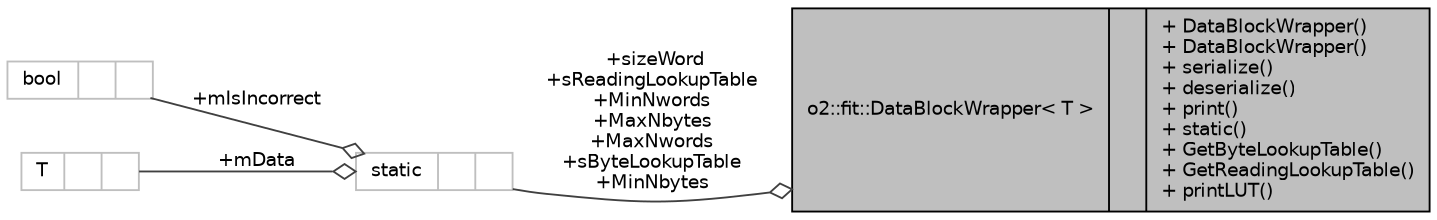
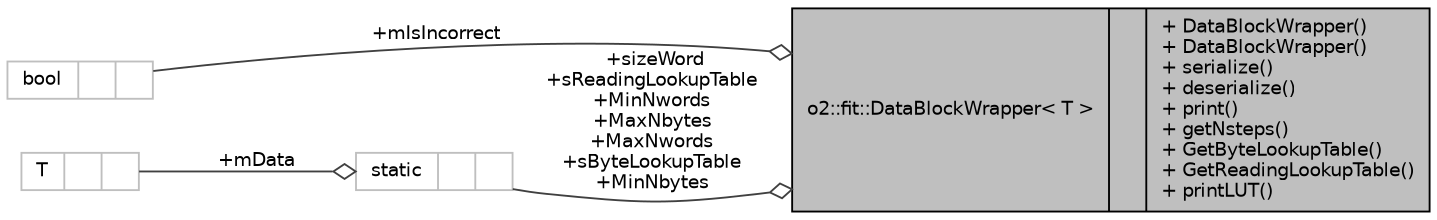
  digraph {
    rankdir=LR
    node [color=grey75 fontname=Helvetica fontsize=10 shape=record]
    edge [arrowhead=odiamond color=grey25 fontname=Helvetica fontsize=10 labelfontname=Helvetica labelfontsize=10 style=solid]
-   n1 [color=black fillcolor=grey75 fontcolor=black height=0.2 label="{o2::fit::DataBlockWrapper\< T \>\n||+ DataBlockWrapper()\l+ DataBlockWrapper()\l+ serialize()\l+ deserialize()\l+ print()\l+ static()\l+ GetByteLookupTable()\l+ GetReadingLookupTable()\l+ printLUT()\l}" style=filled width=0.4]
+   n1 [color=black fillcolor=grey75 fontcolor=black height=0.2 label="{o2::fit::DataBlockWrapper\< T \>\n||+ DataBlockWrapper()\l+ DataBlockWrapper()\l+ serialize()\l+ deserialize()\l+ print()\l+ getNsteps()\l+ GetByteLookupTable()\l+ GetReadingLookupTable()\l+ printLUT()\l}" style=filled width=0.4]
    n2 [height=0.2 label="{bool\n||}" width=0.4]
    n3 [height=0.2 label="{static\n||}" width=0.4]
    n4 [height=0.2 label="{T\n||}" width=0.4]
-   n2 -> n3 [label=" +mIsIncorrect"]
+   n2 -> n1 [label=" +mIsIncorrect"]
    n3 -> n1 [label=" +sizeWord\n+sReadingLookupTable\n+MinNwords\n+MaxNbytes\n+MaxNwords\n+sByteLookupTable\n+MinNbytes"]
    n4 -> n3 [label=" +mData"]
  }
